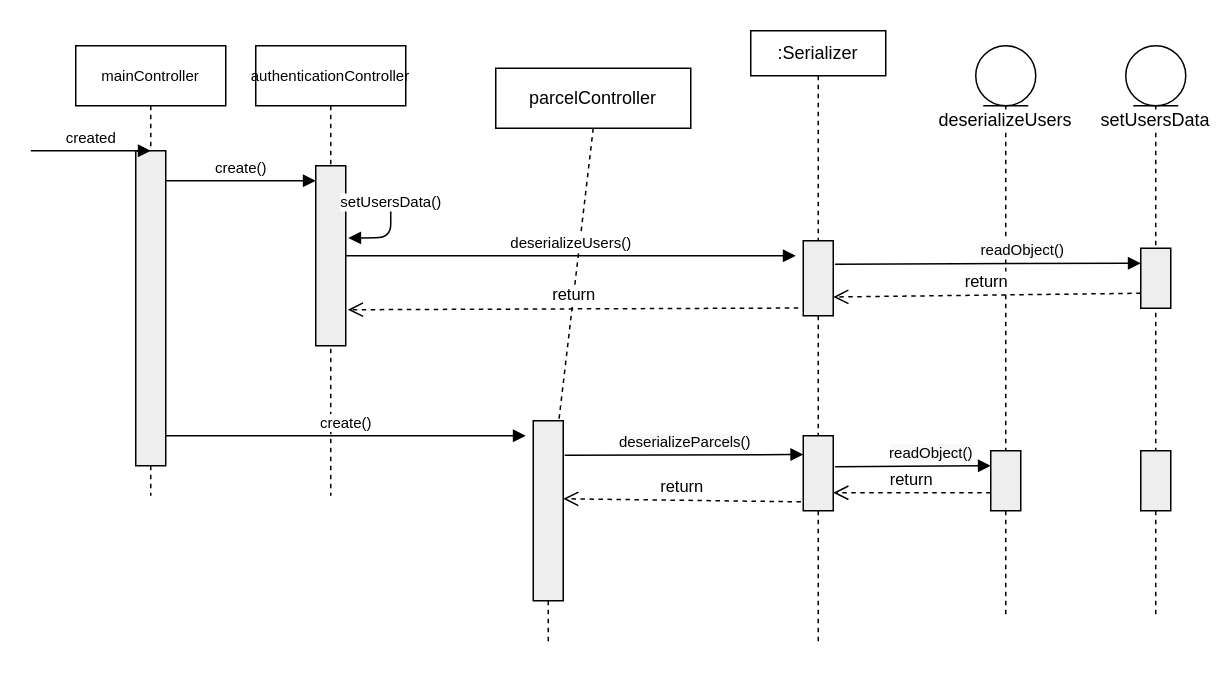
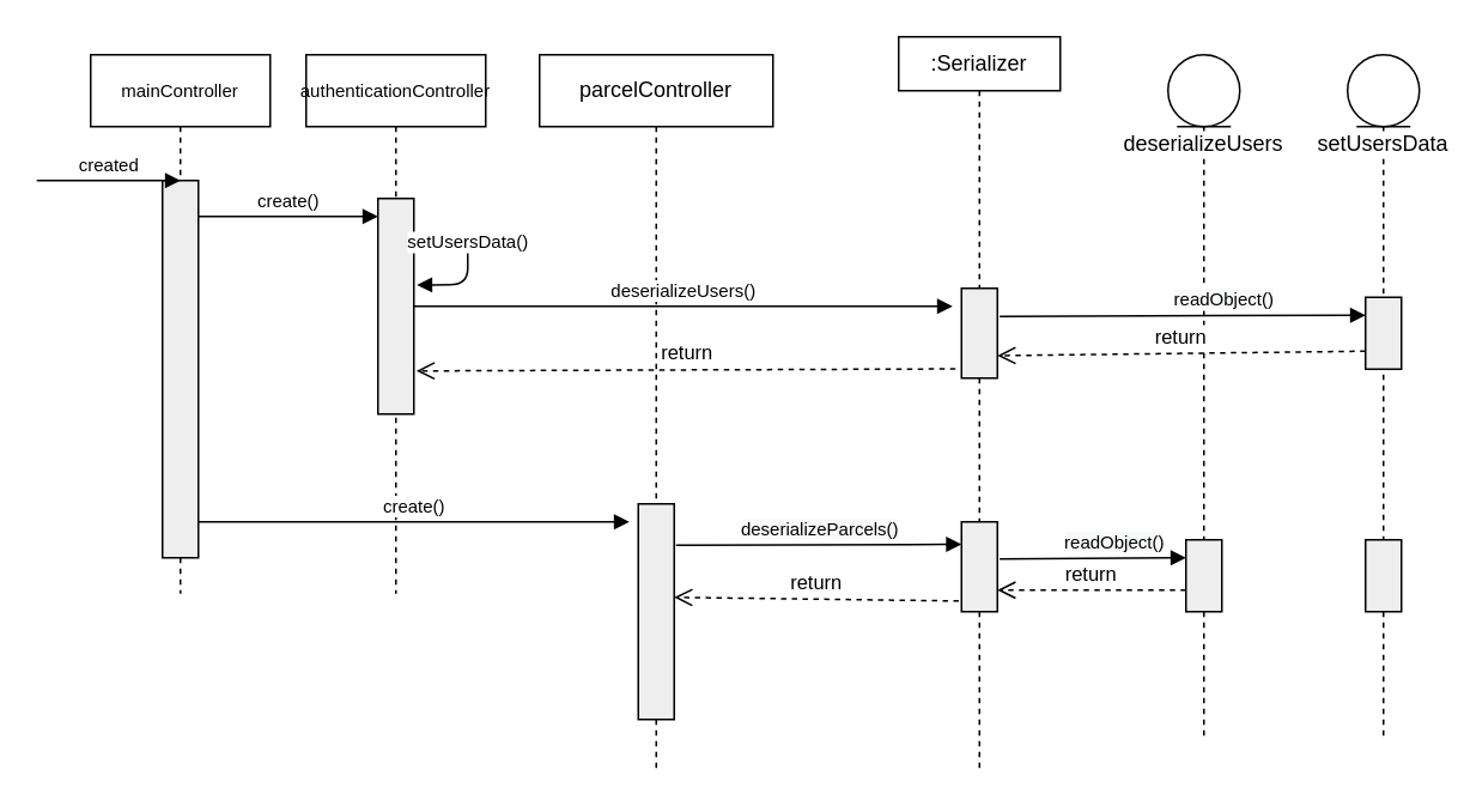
  <mxCell id="0" />
  <mxCell id="1" parent="0" />
- <mxCell id="2" value="parcelController" style="shape=rect;html=1;whiteSpace=wrap;align=center;" parent="1" vertex="1"><mxGeometry x="330" y="45" width="130" height="40" as="geometry" /></mxCell>
+ <mxCell id="2" value="parcelController" style="shape=rect;html=1;whiteSpace=wrap;align=center;" parent="1" vertex="1"><mxGeometry x="300" y="30" width="130" height="40" as="geometry" /></mxCell>
  <mxCell id="3" value="" style="edgeStyle=none;html=1;dashed=1;endArrow=none;align=center;verticalAlign=bottom;exitX=0.5;exitY=1;" parent="1" source="8" edge="1"><mxGeometry x="1" relative="1" as="geometry"><mxPoint x="365" y="430" as="targetPoint" /></mxGeometry></mxCell>
  <mxCell id="4" value=":Serializer" style="shape=rect;html=1;whiteSpace=wrap;align=center;" parent="1" vertex="1"><mxGeometry x="500" y="20" width="90" height="30" as="geometry" /></mxCell>
  <mxCell id="5" value="" style="edgeStyle=none;html=1;dashed=1;endArrow=none;align=center;verticalAlign=bottom;exitX=0.5;exitY=1;" parent="1" source="6" edge="1"><mxGeometry x="1" relative="1" as="geometry"><mxPoint x="545" y="430" as="targetPoint" /></mxGeometry></mxCell>
  <mxCell id="6" value="" style="shape=rect;html=1;fillColor=#eeeeee;" parent="1" vertex="1"><mxGeometry x="535" y="290" width="20" height="50" as="geometry" /></mxCell>
  <mxCell id="7" value="" style="edgeStyle=none;html=1;dashed=1;endArrow=none;align=center;verticalAlign=bottom;exitX=0.5;exitY=1;" parent="1" source="27" target="6" edge="1"><mxGeometry x="1" relative="1" as="geometry"><mxPoint x="545" y="420" as="targetPoint" /><mxPoint x="545" y="60" as="sourcePoint" /></mxGeometry></mxCell>
  <mxCell id="8" value="" style="shape=rect;html=1;fillColor=#eeeeee;" parent="1" vertex="1"><mxGeometry x="355" y="280" width="20" height="120" as="geometry" /></mxCell>
  <mxCell id="9" value="" style="edgeStyle=none;html=1;dashed=1;endArrow=none;align=center;verticalAlign=bottom;exitX=0.5;exitY=1;" parent="1" source="2" target="8" edge="1"><mxGeometry x="1" relative="1" as="geometry"><mxPoint x="365" y="420" as="targetPoint" /><mxPoint x="365" y="60" as="sourcePoint" /></mxGeometry></mxCell>
  <mxCell id="10" value="deserializeUsers&lt;br&gt;" style="shape=umlLifeline;participant=umlEntity;perimeter=lifelinePerimeter;whiteSpace=wrap;html=1;container=1;collapsible=0;recursiveResize=0;verticalAlign=top;spacingTop=36;labelBackgroundColor=#ffffff;outlineConnect=0;" parent="1" vertex="1"><mxGeometry x="650" y="30" width="40" height="380" as="geometry" /></mxCell>
  <mxCell id="11" value="" style="shape=rect;html=1;fillColor=#eeeeee;" parent="10" vertex="1"><mxGeometry x="10" y="270" width="20" height="40" as="geometry" /></mxCell>
  <mxCell id="12" value="&lt;span style=&quot;font-size: 10px ; background-color: rgb(248 , 249 , 250)&quot;&gt;readObject()&lt;br&gt;&lt;/span&gt;" style="html=1;verticalAlign=bottom;endArrow=block;entryX=0;entryY=0.25;entryDx=0;entryDy=0;exitX=1.062;exitY=0.412;exitDx=0;exitDy=0;exitPerimeter=0;" edge="1" parent="10" target="23"><mxGeometry x="0.229" width="80" relative="1" as="geometry"><mxPoint x="-93.76" y="145.6" as="sourcePoint" /><mxPoint x="-105" y="145" as="targetPoint" /><mxPoint as="offset" /></mxGeometry></mxCell>
  <mxCell id="13" value="&lt;span style=&quot;font-size: 10px ; background-color: rgb(248 , 249 , 250)&quot;&gt;deserializeParcels()&lt;/span&gt;" style="html=1;verticalAlign=bottom;endArrow=block;entryX=0;entryY=0.25;entryDx=0;entryDy=0;" parent="1" target="6" edge="1"><mxGeometry width="80" relative="1" as="geometry"><mxPoint x="376" y="303" as="sourcePoint" /><mxPoint x="510" y="420" as="targetPoint" /></mxGeometry></mxCell>
  <mxCell id="14" value="&lt;span style=&quot;font-size: 10px ; background-color: rgb(248 , 249 , 250)&quot;&gt;readObject()&lt;br&gt;&lt;/span&gt;" style="html=1;verticalAlign=bottom;endArrow=block;entryX=0;entryY=0.25;entryDx=0;entryDy=0;exitX=1.062;exitY=0.412;exitDx=0;exitDy=0;exitPerimeter=0;" parent="1" source="6" target="11" edge="1"><mxGeometry x="0.229" width="80" relative="1" as="geometry"><mxPoint x="386.24" y="311.6" as="sourcePoint" /><mxPoint x="545" y="310" as="targetPoint" /><mxPoint as="offset" /></mxGeometry></mxCell>
  <mxCell id="15" value="return" style="html=1;verticalAlign=bottom;endArrow=open;dashed=1;endSize=8;" parent="1" edge="1"><mxGeometry relative="1" as="geometry"><mxPoint x="660" y="328" as="sourcePoint" /><mxPoint x="555" y="328" as="targetPoint" /></mxGeometry></mxCell>
  <mxCell id="16" value="return" style="html=1;verticalAlign=bottom;endArrow=open;dashed=1;endSize=8;exitX=-0.076;exitY=0.881;exitDx=0;exitDy=0;exitPerimeter=0;fontSize=11;" parent="1" source="6" edge="1"><mxGeometry relative="1" as="geometry"><mxPoint x="518" y="330" as="sourcePoint" /><mxPoint x="375" y="332" as="targetPoint" /></mxGeometry></mxCell>
  <mxCell id="17" value="mainController" style="shape=umlLifeline;perimeter=lifelinePerimeter;whiteSpace=wrap;html=1;container=1;collapsible=0;recursiveResize=0;outlineConnect=0;fontSize=10;" vertex="1" parent="1"><mxGeometry x="50" y="30" width="100" height="300" as="geometry" /></mxCell>
  <mxCell id="18" value="" style="shape=rect;html=1;fillColor=#eeeeee;" vertex="1" parent="17"><mxGeometry x="40" y="70" width="20" height="210" as="geometry" /></mxCell>
  <mxCell id="19" value="authenticationController" style="shape=umlLifeline;perimeter=lifelinePerimeter;whiteSpace=wrap;html=1;container=1;collapsible=0;recursiveResize=0;outlineConnect=0;fontSize=10;" vertex="1" parent="1"><mxGeometry x="170" y="30" width="100" height="300" as="geometry" /></mxCell>
  <mxCell id="20" value="" style="shape=rect;html=1;fillColor=#eeeeee;" vertex="1" parent="19"><mxGeometry x="40" y="80" width="20" height="120" as="geometry" /></mxCell>
  <mxCell id="21" value="setUsersData" style="shape=umlLifeline;participant=umlEntity;perimeter=lifelinePerimeter;whiteSpace=wrap;html=1;container=1;collapsible=0;recursiveResize=0;verticalAlign=top;spacingTop=36;labelBackgroundColor=#ffffff;outlineConnect=0;" vertex="1" parent="1"><mxGeometry x="750" y="30" width="40" height="380" as="geometry" /></mxCell>
  <mxCell id="22" value="" style="shape=rect;html=1;fillColor=#eeeeee;" vertex="1" parent="21"><mxGeometry x="10" y="270" width="20" height="40" as="geometry" /></mxCell>
  <mxCell id="23" value="" style="shape=rect;html=1;fillColor=#eeeeee;" vertex="1" parent="21"><mxGeometry x="10" y="135" width="20" height="40" as="geometry" /></mxCell>
  <mxCell id="24" value="created" style="html=1;verticalAlign=bottom;endArrow=block;fontSize=10;" edge="1" parent="1"><mxGeometry width="80" relative="1" as="geometry"><mxPoint x="20" y="100" as="sourcePoint" /><mxPoint x="100" y="100" as="targetPoint" /></mxGeometry></mxCell>
  <mxCell id="25" value="create()" style="html=1;verticalAlign=bottom;endArrow=block;fontSize=10;" edge="1" parent="1"><mxGeometry width="80" relative="1" as="geometry"><mxPoint x="110" y="120" as="sourcePoint" /><mxPoint x="210" y="120" as="targetPoint" /></mxGeometry></mxCell>
  <mxCell id="26" value="setUsersData()" style="html=1;verticalAlign=bottom;endArrow=block;fontSize=10;entryX=1.083;entryY=0.401;entryDx=0;entryDy=0;entryPerimeter=0;" edge="1" parent="1" target="20"><mxGeometry width="80" relative="1" as="geometry"><mxPoint x="230" y="130" as="sourcePoint" /><mxPoint x="310" y="130" as="targetPoint" /><Array as="points"><mxPoint x="260" y="130" /><mxPoint x="260" y="158" /></Array></mxGeometry></mxCell>
  <mxCell id="27" value="" style="shape=rect;html=1;fillColor=#eeeeee;" vertex="1" parent="1"><mxGeometry x="535" y="160" width="20" height="50" as="geometry" /></mxCell>
  <mxCell id="28" value="" style="edgeStyle=none;html=1;dashed=1;endArrow=none;align=center;verticalAlign=bottom;exitX=0.5;exitY=1;" edge="1" parent="1" source="4" target="27"><mxGeometry x="1" relative="1" as="geometry"><mxPoint x="545" y="290" as="targetPoint" /><mxPoint x="545" y="60" as="sourcePoint" /></mxGeometry></mxCell>
  <mxCell id="29" value="deserializeUsers()" style="html=1;verticalAlign=bottom;endArrow=block;fontSize=10;exitX=1;exitY=0.5;exitDx=0;exitDy=0;" edge="1" parent="1" source="20"><mxGeometry width="80" relative="1" as="geometry"><mxPoint x="430" y="170" as="sourcePoint" /><mxPoint x="530" y="170" as="targetPoint" /></mxGeometry></mxCell>
  <mxCell id="30" value="return" style="html=1;verticalAlign=bottom;endArrow=open;dashed=1;endSize=8;exitX=-0.167;exitY=0.897;exitDx=0;exitDy=0;exitPerimeter=0;entryX=1.071;entryY=0.8;entryDx=0;entryDy=0;entryPerimeter=0;" edge="1" parent="1" source="27" target="20"><mxGeometry relative="1" as="geometry"><mxPoint x="535" y="200" as="sourcePoint" /><mxPoint x="230" y="200" as="targetPoint" /></mxGeometry></mxCell>
  <mxCell id="31" value="return" style="html=1;verticalAlign=bottom;endArrow=open;dashed=1;endSize=8;exitX=0;exitY=0.75;exitDx=0;exitDy=0;entryX=1;entryY=0.75;entryDx=0;entryDy=0;" edge="1" parent="1" source="23" target="27"><mxGeometry relative="1" as="geometry"><mxPoint x="750" y="193" as="sourcePoint" /><mxPoint x="555" y="193" as="targetPoint" /></mxGeometry></mxCell>
  <mxCell id="32" value="create()" style="html=1;verticalAlign=bottom;endArrow=block;fontSize=10;" edge="1" parent="1"><mxGeometry width="80" relative="1" as="geometry"><mxPoint x="110" y="290" as="sourcePoint" /><mxPoint x="350" y="290" as="targetPoint" /></mxGeometry></mxCell>
